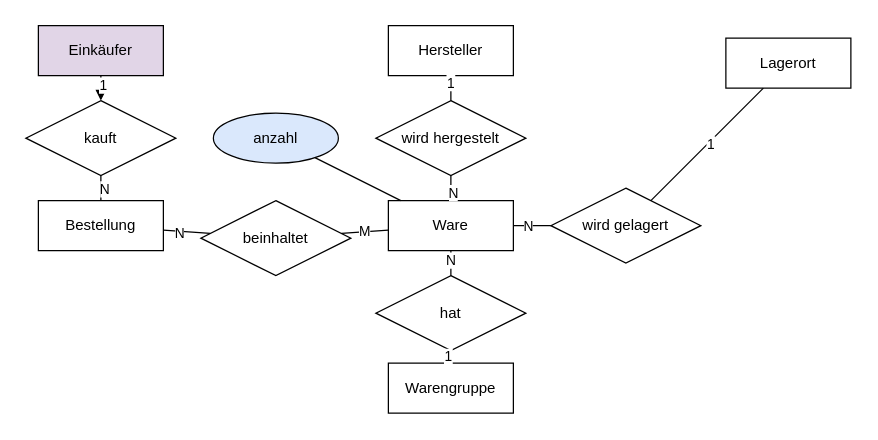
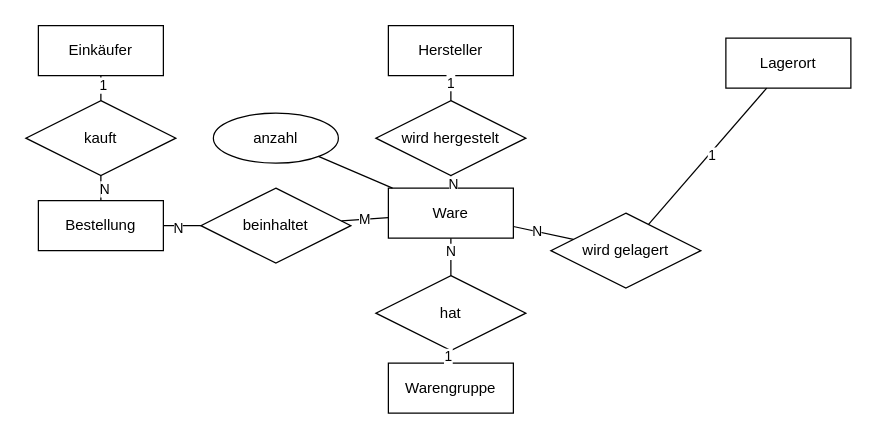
  <mxCell id="0" />
  <mxCell id="1" parent="0" />
- <mxCell id="2" value="Einkäufer" style="whiteSpace=wrap;html=1;align=center;fillColor=#e1d5e7;" vertex="1" parent="1"><mxGeometry x="30" y="20" width="100" height="40" as="geometry" /></mxCell>
+ <mxCell id="2" value="Einkäufer" style="whiteSpace=wrap;html=1;align=center;" vertex="1" parent="1"><mxGeometry x="30" y="20" width="100" height="40" as="geometry" /></mxCell>
  <mxCell id="3" value="Bestellung" style="whiteSpace=wrap;html=1;align=center;" vertex="1" parent="1"><mxGeometry x="30" y="160" width="100" height="40" as="geometry" /></mxCell>
- <mxCell id="4" value="Ware" style="whiteSpace=wrap;html=1;align=center;" vertex="1" parent="1"><mxGeometry x="310" y="160" width="100" height="40" as="geometry" /></mxCell>
+ <mxCell id="4" value="Ware" style="whiteSpace=wrap;html=1;align=center;" vertex="1" parent="1"><mxGeometry x="310" y="150" width="100" height="40" as="geometry" /></mxCell>
  <mxCell id="5" value="Hersteller" style="whiteSpace=wrap;html=1;align=center;" vertex="1" parent="1"><mxGeometry x="310" y="20" width="100" height="40" as="geometry" /></mxCell>
  <mxCell id="6" value="Warengruppe" style="whiteSpace=wrap;html=1;align=center;" vertex="1" parent="1"><mxGeometry x="310" y="290" width="100" height="40" as="geometry" /></mxCell>
  <mxCell id="7" value="Lagerort" style="whiteSpace=wrap;html=1;align=center;" vertex="1" parent="1"><mxGeometry x="580" y="30" width="100" height="40" as="geometry" /></mxCell>
  <mxCell id="8" value="kauft" style="shape=rhombus;perimeter=rhombusPerimeter;whiteSpace=wrap;html=1;align=center;" vertex="1" parent="1"><mxGeometry y="80" width="120" height="60" as="geometry" x="20" /></mxCell>
- <mxCell id="9" value="beinhaltet" style="shape=rhombus;perimeter=rhombusPerimeter;whiteSpace=wrap;html=1;align=center;" vertex="1" parent="1"><mxGeometry x="160" y="160" width="120" height="60" as="geometry" /></mxCell>
+ <mxCell id="9" value="beinhaltet" style="shape=rhombus;perimeter=rhombusPerimeter;whiteSpace=wrap;html=1;align=center;" vertex="1" parent="1"><mxGeometry x="160" y="150" width="120" height="60" as="geometry" /></mxCell>
  <mxCell id="10" value="wird hergestelt" style="shape=rhombus;perimeter=rhombusPerimeter;whiteSpace=wrap;html=1;align=center;" vertex="1" parent="1"><mxGeometry x="300" y="80" width="120" height="60" as="geometry" /></mxCell>
  <mxCell id="11" style="edgeStyle=orthogonalEdgeStyle;rounded=0;orthogonalLoop=1;jettySize=auto;html=1;exitX=0.5;exitY=1;exitDx=0;exitDy=0;" edge="1" parent="1" source="3" target="3"><mxGeometry relative="1" as="geometry" /></mxCell>
  <mxCell id="12" value="hat" style="shape=rhombus;perimeter=rhombusPerimeter;whiteSpace=wrap;html=1;align=center;" vertex="1" parent="1"><mxGeometry x="300" y="220" width="120" height="60" as="geometry" /></mxCell>
- <mxCell id="13" value="wird gelagert" style="shape=rhombus;perimeter=rhombusPerimeter;whiteSpace=wrap;html=1;align=center;" vertex="1" parent="1"><mxGeometry x="440" y="150" width="120" height="60" as="geometry" /></mxCell>
- <mxCell id="14" value="" style="endArrow=block;html=1;rounded=0;" edge="1" parent="1" source="2" target="8"><mxGeometry relative="1" as="geometry"><mxPoint x="210" y="190" as="sourcePoint" /><mxPoint x="370" y="190" as="targetPoint" /></mxGeometry></mxCell>
+ <mxCell id="13" value="wird gelagert" style="shape=rhombus;perimeter=rhombusPerimeter;whiteSpace=wrap;html=1;align=center;" vertex="1" parent="1"><mxGeometry x="440" y="170" width="120" height="60" as="geometry" /></mxCell>
+ <mxCell id="14" value="" style="endArrow=none;html=1;rounded=0;" edge="1" parent="1" source="2" target="8"><mxGeometry relative="1" as="geometry"><mxPoint x="210" y="190" as="sourcePoint" /><mxPoint x="370" y="190" as="targetPoint" /></mxGeometry></mxCell>
  <mxCell id="15" value="1" style="edgeLabel;html=1;align=center;verticalAlign=middle;resizable=0;points=[];" vertex="1" connectable="0" parent="14"><mxGeometry x="-0.324" y="1" relative="1" as="geometry"><mxPoint as="offset" /></mxGeometry></mxCell>
  <mxCell id="16" value="" style="endArrow=none;html=1;rounded=0;" edge="1" parent="1" source="3" target="8"><mxGeometry relative="1" as="geometry"><mxPoint x="210" y="190" as="sourcePoint" /><mxPoint x="370" y="190" as="targetPoint" /></mxGeometry></mxCell>
  <mxCell id="17" value="N" style="edgeLabel;html=1;align=center;verticalAlign=middle;resizable=0;points=[];" vertex="1" connectable="0" parent="16"><mxGeometry x="-0.021" y="-2" relative="1" as="geometry"><mxPoint as="offset" /></mxGeometry></mxCell>
  <mxCell id="18" value="" style="endArrow=none;html=1;rounded=0;" edge="1" parent="1" source="3" target="9"><mxGeometry relative="1" as="geometry"><mxPoint x="210" y="190" as="sourcePoint" /><mxPoint x="370" y="190" as="targetPoint" /></mxGeometry></mxCell>
  <mxCell id="19" value="N" style="edgeLabel;html=1;align=center;verticalAlign=middle;resizable=0;points=[];" vertex="1" connectable="0" parent="18"><mxGeometry x="-0.283" y="-1" relative="1" as="geometry"><mxPoint as="offset" /></mxGeometry></mxCell>
  <mxCell id="20" value="M" style="endArrow=none;html=1;rounded=0;" edge="1" parent="1" source="4" target="9"><mxGeometry relative="1" as="geometry"><mxPoint x="140" y="190" as="sourcePoint" /><mxPoint x="170" y="190" as="targetPoint" /></mxGeometry></mxCell>
  <mxCell id="21" value="" style="endArrow=none;html=1;rounded=0;" edge="1" parent="1" source="4" target="10"><mxGeometry relative="1" as="geometry"><mxPoint x="320" y="190" as="sourcePoint" /><mxPoint x="290" y="190" as="targetPoint" /></mxGeometry></mxCell>
  <mxCell id="22" value="N" style="edgeLabel;html=1;align=center;verticalAlign=middle;resizable=0;points=[];" vertex="1" connectable="0" parent="21"><mxGeometry x="-0.297" y="-1" relative="1" as="geometry"><mxPoint as="offset" /></mxGeometry></mxCell>
  <mxCell id="23" value="" style="endArrow=none;html=1;rounded=0;" edge="1" parent="1" source="5" target="10"><mxGeometry relative="1" as="geometry"><mxPoint x="330" y="200" as="sourcePoint" /><mxPoint x="270" y="230" as="targetPoint" /></mxGeometry></mxCell>
  <mxCell id="24" value="1" style="edgeLabel;html=1;align=center;verticalAlign=middle;resizable=0;points=[];" vertex="1" connectable="0" parent="23"><mxGeometry x="-0.462" y="-1" relative="1" as="geometry"><mxPoint as="offset" /></mxGeometry></mxCell>
  <mxCell id="25" value="" style="endArrow=none;html=1;rounded=0;" edge="1" parent="1" source="4" target="12"><mxGeometry relative="1" as="geometry"><mxPoint x="361" y="70" as="sourcePoint" /><mxPoint x="280" y="240" as="targetPoint" /></mxGeometry></mxCell>
  <mxCell id="26" value="N" style="edgeLabel;html=1;align=center;verticalAlign=middle;resizable=0;points=[];" vertex="1" connectable="0" parent="25"><mxGeometry x="-0.324" y="-1" relative="1" as="geometry"><mxPoint as="offset" /></mxGeometry></mxCell>
  <mxCell id="27" value="" style="endArrow=none;html=1;rounded=0;" edge="1" parent="1" source="12" target="6"><mxGeometry relative="1" as="geometry"><mxPoint x="371" y="80" as="sourcePoint" /><mxPoint x="290" y="250" as="targetPoint" /></mxGeometry></mxCell>
  <mxCell id="28" value="1" style="edgeLabel;html=1;align=center;verticalAlign=middle;resizable=0;points=[];" vertex="1" connectable="0" parent="27"><mxGeometry x="-0.186" y="-3" relative="1" as="geometry"><mxPoint as="offset" /></mxGeometry></mxCell>
  <mxCell id="29" value="" style="endArrow=none;html=1;rounded=0;" edge="1" parent="1" source="4" target="13"><mxGeometry relative="1" as="geometry"><mxPoint x="381" y="90" as="sourcePoint" /><mxPoint x="300" y="260" as="targetPoint" /></mxGeometry></mxCell>
  <mxCell id="30" value="N" style="edgeLabel;html=1;align=center;verticalAlign=middle;resizable=0;points=[];" vertex="1" connectable="0" parent="29"><mxGeometry x="-0.237" relative="1" as="geometry"><mxPoint as="offset" /></mxGeometry></mxCell>
  <mxCell id="31" value="" style="endArrow=none;html=1;rounded=0;" edge="1" parent="1" source="13" target="7"><mxGeometry relative="1" as="geometry"><mxPoint x="391" y="100" as="sourcePoint" /><mxPoint x="310" y="270" as="targetPoint" /></mxGeometry></mxCell>
  <mxCell id="32" value="1" style="edgeLabel;html=1;align=center;verticalAlign=middle;resizable=0;points=[];" vertex="1" connectable="0" parent="31"><mxGeometry x="0.041" y="-1" relative="1" as="geometry"><mxPoint as="offset" /></mxGeometry></mxCell>
- <mxCell id="33" value="anzahl" style="ellipse;whiteSpace=wrap;html=1;align=center;fillColor=#dae8fc;" vertex="1" parent="1"><mxGeometry x="170" y="90" width="100" height="40" as="geometry" /></mxCell>
+ <mxCell id="33" value="anzahl" style="ellipse;whiteSpace=wrap;html=1;align=center;" vertex="1" parent="1"><mxGeometry x="170" y="90" width="100" height="40" as="geometry" /></mxCell>
  <mxCell id="34" value="" style="endArrow=none;html=1;rounded=0;" edge="1" parent="1" source="33" target="4"><mxGeometry relative="1" as="geometry"><mxPoint x="401" y="110" as="sourcePoint" /><mxPoint x="320" y="280" as="targetPoint" /></mxGeometry></mxCell>
